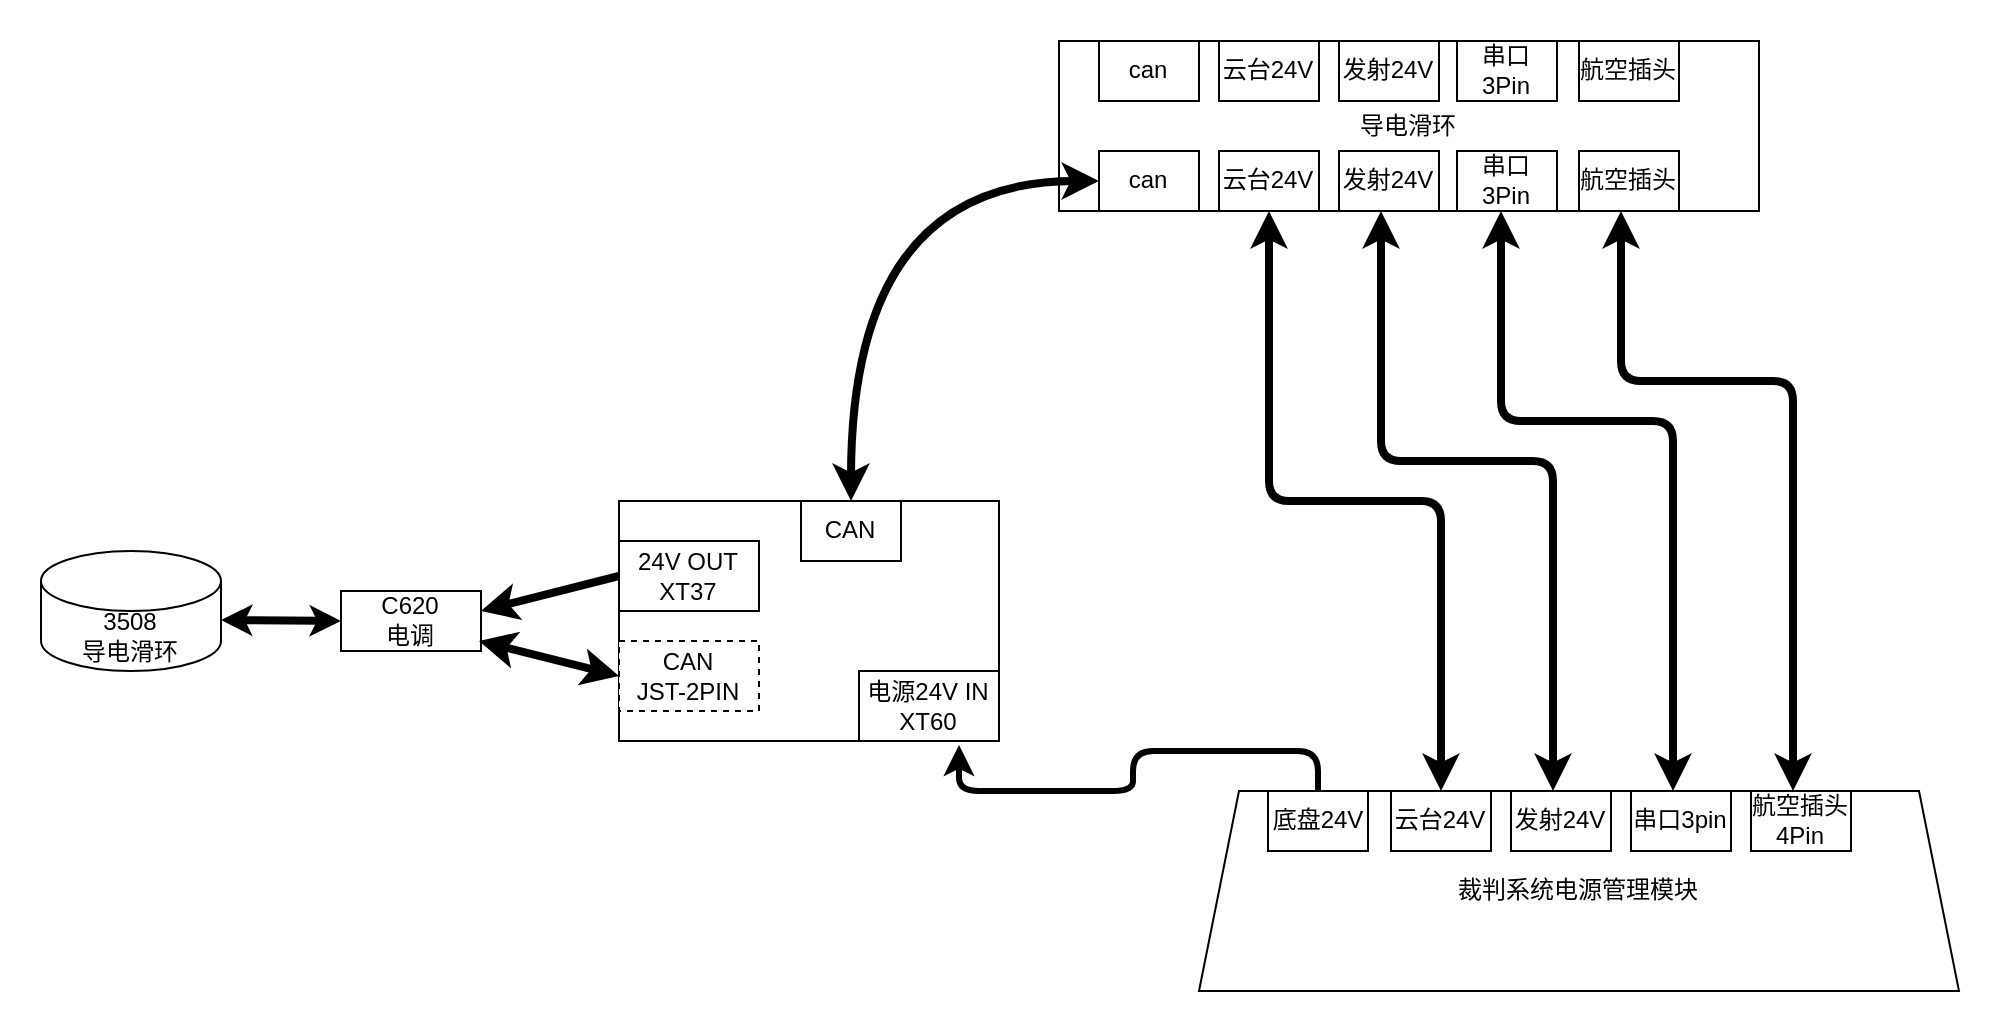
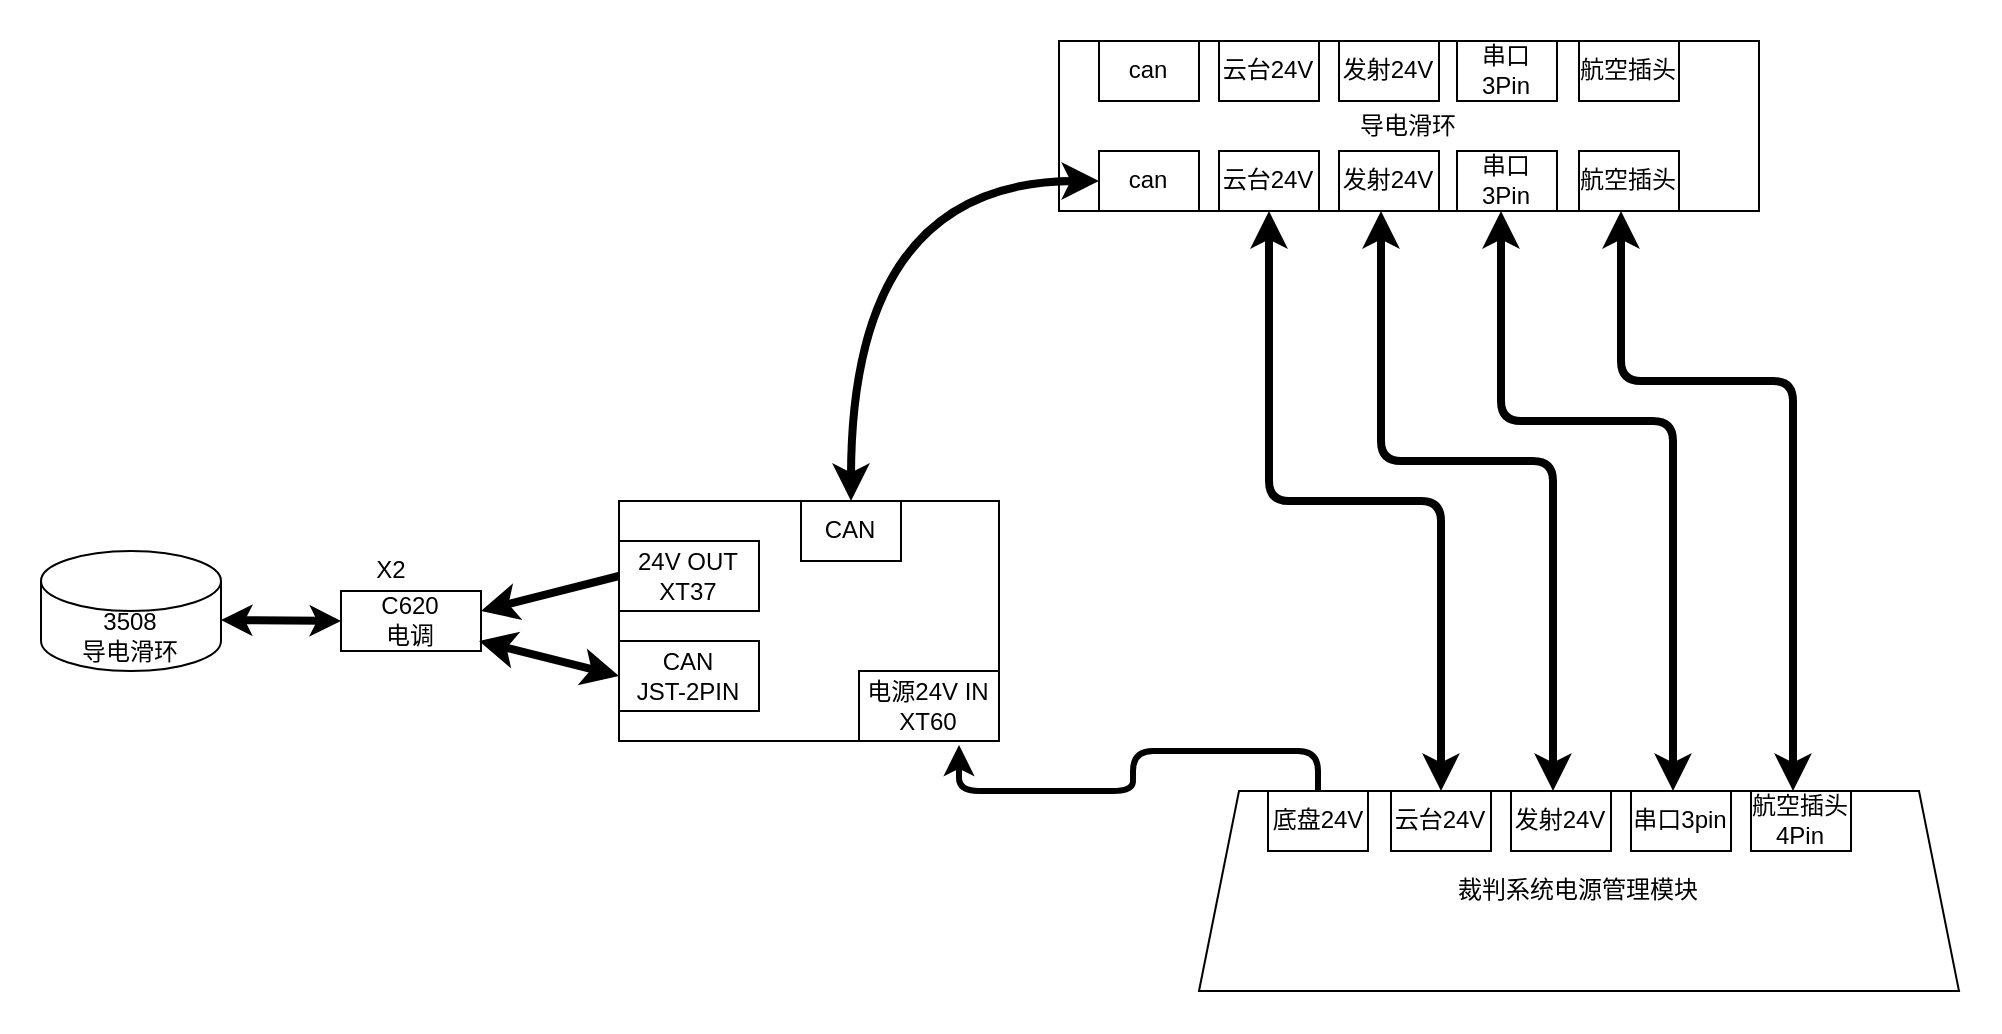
  <mxCell id="0" />
  <mxCell id="1" parent="0" />
  <mxCell id="2" value="" style="group" vertex="1" connectable="0" parent="1"><mxGeometry x="599" y="395" width="380" height="100" as="geometry" /></mxCell>
  <mxCell id="3" value="" style="group;direction=west;" vertex="1" connectable="0" parent="2"><mxGeometry width="380" height="100" as="geometry" /></mxCell>
  <mxCell id="4" value="裁判系统电源管理模块" style="shape=trapezoid;perimeter=trapezoidPerimeter;whiteSpace=wrap;html=1;fixedSize=1;" vertex="1" parent="3"><mxGeometry width="380" height="100" as="geometry" /></mxCell>
  <mxCell id="5" value="云台24V" style="rounded=0;whiteSpace=wrap;html=1;" vertex="1" parent="3"><mxGeometry x="96" width="50" height="30" as="geometry" /></mxCell>
  <mxCell id="6" value="发射24V" style="rounded=0;whiteSpace=wrap;html=1;" vertex="1" parent="3"><mxGeometry x="156" width="50" height="30" as="geometry" /></mxCell>
  <mxCell id="7" value="串口3pin" style="rounded=0;whiteSpace=wrap;html=1;" vertex="1" parent="3"><mxGeometry x="216" width="50" height="30" as="geometry" /></mxCell>
  <mxCell id="8" value="航空插头4Pin" style="rounded=0;whiteSpace=wrap;html=1;" vertex="1" parent="3"><mxGeometry x="276" width="50" height="30" as="geometry" /></mxCell>
  <mxCell id="9" value="底盘24V" style="rounded=0;whiteSpace=wrap;html=1;" vertex="1" parent="3"><mxGeometry x="34.5" width="50" height="30" as="geometry" /></mxCell>
  <mxCell id="10" value="" style="rounded=0;whiteSpace=wrap;html=1;" vertex="1" parent="1"><mxGeometry x="309" y="250" width="190" height="120" as="geometry" /></mxCell>
  <mxCell id="11" style="edgeStyle=orthogonalEdgeStyle;rounded=1;orthogonalLoop=1;jettySize=auto;html=1;exitX=0.5;exitY=0;exitDx=0;exitDy=0;strokeWidth=3;" edge="1" parent="1" source="9"><mxGeometry relative="1" as="geometry"><mxPoint x="658.5" y="395" as="sourcePoint" /><mxPoint x="479" y="372" as="targetPoint" /><Array as="points"><mxPoint x="659" y="375" /><mxPoint x="566" y="375" /><mxPoint x="566" y="395" /><mxPoint x="479" y="395" /></Array></mxGeometry></mxCell>
  <mxCell id="12" value="电源24V IN&lt;br&gt;XT60&lt;br&gt;" style="rounded=0;whiteSpace=wrap;html=1;" vertex="1" parent="1"><mxGeometry x="429" y="335" width="70" height="35" as="geometry" /></mxCell>
  <mxCell id="13" value="24V OUT&lt;br&gt;XT37" style="whiteSpace=wrap;html=1;" vertex="1" parent="1"><mxGeometry x="309" y="270" width="70" height="35" as="geometry" /></mxCell>
- <mxCell id="14" value="CAN&lt;br&gt;JST-2PIN" style="whiteSpace=wrap;html=1;dashed=1;" vertex="1" parent="1"><mxGeometry x="309" y="320" width="70" height="35" as="geometry" /></mxCell>
+ <mxCell id="14" value="CAN&lt;br&gt;JST-2PIN" style="whiteSpace=wrap;html=1;" vertex="1" parent="1"><mxGeometry x="309" y="320" width="70" height="35" as="geometry" /></mxCell>
  <mxCell id="15" value="3508&lt;br&gt;导电滑环" style="shape=cylinder3;whiteSpace=wrap;html=1;boundedLbl=1;backgroundOutline=1;size=15;" vertex="1" parent="1"><mxGeometry x="20" y="275" width="90" height="60" as="geometry" /></mxCell>
  <mxCell id="16" value="C620&lt;br&gt;电调" style="whiteSpace=wrap;html=1;" vertex="1" parent="1"><mxGeometry x="170" y="295" width="70" height="30" as="geometry" /></mxCell>
  <mxCell id="17" value="" style="endArrow=classic;startArrow=classic;html=1;strokeWidth=4;endSize=3;startSize=3;entryX=0;entryY=0.5;entryDx=0;entryDy=0;" edge="1" parent="1" target="16"><mxGeometry width="50" height="50" relative="1" as="geometry"><mxPoint x="110" y="309.5" as="sourcePoint" /><mxPoint x="160" y="309.5" as="targetPoint" /></mxGeometry></mxCell>
+ <mxCell id="18" value="X2" style="text;html=1;align=center;verticalAlign=middle;resizable=0;points=[];autosize=1;" vertex="1" parent="1"><mxGeometry x="180" y="275" width="30" height="20" as="geometry" /></mxCell>
  <mxCell id="19" value="" style="endArrow=classic;html=1;strokeWidth=4;exitX=0;exitY=0.5;exitDx=0;exitDy=0;" edge="1" parent="1" source="13"><mxGeometry width="50" height="50" relative="1" as="geometry"><mxPoint x="280" y="295" as="sourcePoint" /><mxPoint x="240" y="305" as="targetPoint" /></mxGeometry></mxCell>
  <mxCell id="20" value="" style="endArrow=classic;startArrow=classic;html=1;strokeWidth=4;entryX=0;entryY=0.5;entryDx=0;entryDy=0;" edge="1" parent="1" target="14"><mxGeometry width="50" height="50" relative="1" as="geometry"><mxPoint x="239" y="320" as="sourcePoint" /><mxPoint x="299" y="340" as="targetPoint" /></mxGeometry></mxCell>
  <mxCell id="21" value="" style="group" vertex="1" connectable="0" parent="1"><mxGeometry x="529" y="20" width="350" height="85" as="geometry" /></mxCell>
  <mxCell id="22" value="导电滑环" style="rounded=0;whiteSpace=wrap;html=1;" vertex="1" parent="21"><mxGeometry width="350" height="85" as="geometry" /></mxCell>
  <mxCell id="23" value="can" style="rounded=0;whiteSpace=wrap;html=1;" vertex="1" parent="21"><mxGeometry x="20" y="55" width="50" height="30" as="geometry" /></mxCell>
  <mxCell id="24" value="云台24V" style="rounded=0;whiteSpace=wrap;html=1;" vertex="1" parent="21"><mxGeometry x="80" y="55" width="50" height="30" as="geometry" /></mxCell>
  <mxCell id="25" value="发射24V" style="rounded=0;whiteSpace=wrap;html=1;" vertex="1" parent="21"><mxGeometry x="140" y="55" width="50" height="30" as="geometry" /></mxCell>
  <mxCell id="26" value="串口3Pin" style="rounded=0;whiteSpace=wrap;html=1;" vertex="1" parent="21"><mxGeometry x="199" y="55" width="50" height="30" as="geometry" /></mxCell>
  <mxCell id="27" value="can" style="rounded=0;whiteSpace=wrap;html=1;" vertex="1" parent="21"><mxGeometry x="20" width="50" height="30" as="geometry" /></mxCell>
  <mxCell id="28" value="云台24V" style="rounded=0;whiteSpace=wrap;html=1;" vertex="1" parent="21"><mxGeometry x="80" width="50" height="30" as="geometry" /></mxCell>
  <mxCell id="29" value="发射24V" style="rounded=0;whiteSpace=wrap;html=1;" vertex="1" parent="21"><mxGeometry x="140" width="50" height="30" as="geometry" /></mxCell>
  <mxCell id="30" value="串口3Pin" style="rounded=0;whiteSpace=wrap;html=1;" vertex="1" parent="21"><mxGeometry x="199" width="50" height="30" as="geometry" /></mxCell>
  <mxCell id="31" value="航空插头" style="rounded=0;whiteSpace=wrap;html=1;" vertex="1" parent="21"><mxGeometry x="260" width="50" height="30" as="geometry" /></mxCell>
  <mxCell id="32" value="航空插头" style="rounded=0;whiteSpace=wrap;html=1;" vertex="1" parent="21"><mxGeometry x="260" y="55" width="50" height="30" as="geometry" /></mxCell>
  <mxCell id="33" value="CAN" style="whiteSpace=wrap;html=1;" vertex="1" parent="1"><mxGeometry x="400" y="250" width="50" height="30" as="geometry" /></mxCell>
  <mxCell id="34" value="" style="endArrow=classic;startArrow=classic;html=1;strokeWidth=4;edgeStyle=orthogonalEdgeStyle;entryX=0.5;entryY=0;entryDx=0;entryDy=0;exitX=0;exitY=0.5;exitDx=0;exitDy=0;curved=1;" edge="1" parent="1" source="23" target="33"><mxGeometry width="50" height="50" relative="1" as="geometry"><mxPoint x="479" y="160" as="sourcePoint" /><mxPoint x="429" y="210" as="targetPoint" /><Array as="points"><mxPoint x="425" y="90" /></Array></mxGeometry></mxCell>
  <mxCell id="35" value="" style="endArrow=classic;startArrow=classic;html=1;strokeWidth=4;edgeStyle=elbowEdgeStyle;elbow=vertical;entryX=0.5;entryY=1;entryDx=0;entryDy=0;exitX=0.5;exitY=0;exitDx=0;exitDy=0;" edge="1" parent="1" source="5" target="24"><mxGeometry width="50" height="50" relative="1" as="geometry"><mxPoint x="710" y="390" as="sourcePoint" /><mxPoint x="640" y="130" as="targetPoint" /></mxGeometry></mxCell>
  <mxCell id="36" value="" style="endArrow=classic;startArrow=classic;html=1;strokeWidth=4;edgeStyle=elbowEdgeStyle;elbow=vertical;entryX=0.5;entryY=1;entryDx=0;entryDy=0;exitX=0.5;exitY=0;exitDx=0;exitDy=0;" edge="1" parent="1"><mxGeometry width="50" height="50" relative="1" as="geometry"><mxPoint x="776" y="395" as="sourcePoint" /><mxPoint x="690" y="105" as="targetPoint" /><Array as="points"><mxPoint x="726" y="230" /></Array></mxGeometry></mxCell>
  <mxCell id="37" value="" style="endArrow=classic;startArrow=classic;html=1;strokeWidth=4;edgeStyle=elbowEdgeStyle;elbow=vertical;entryX=0.5;entryY=1;entryDx=0;entryDy=0;exitX=0.5;exitY=0;exitDx=0;exitDy=0;" edge="1" parent="1"><mxGeometry width="50" height="50" relative="1" as="geometry"><mxPoint x="836" y="395" as="sourcePoint" /><mxPoint x="750" y="105" as="targetPoint" /><Array as="points"><mxPoint x="780" y="210" /></Array></mxGeometry></mxCell>
  <mxCell id="38" value="" style="endArrow=classic;startArrow=classic;html=1;strokeWidth=4;edgeStyle=elbowEdgeStyle;elbow=vertical;entryX=0.5;entryY=1;entryDx=0;entryDy=0;exitX=0.5;exitY=0;exitDx=0;exitDy=0;" edge="1" parent="1"><mxGeometry width="50" height="50" relative="1" as="geometry"><mxPoint x="896" y="395" as="sourcePoint" /><mxPoint x="810" y="105" as="targetPoint" /><Array as="points"><mxPoint x="850" y="190" /></Array></mxGeometry></mxCell>
